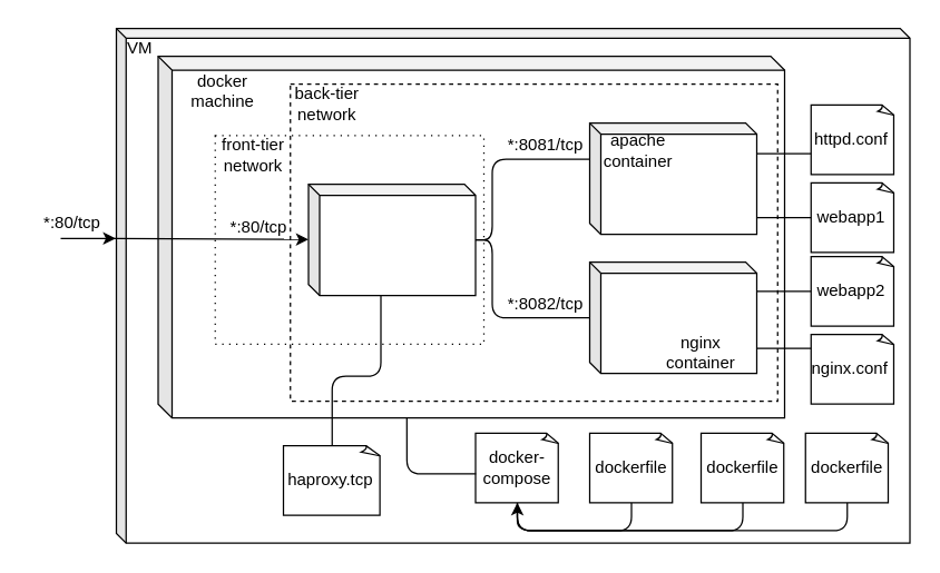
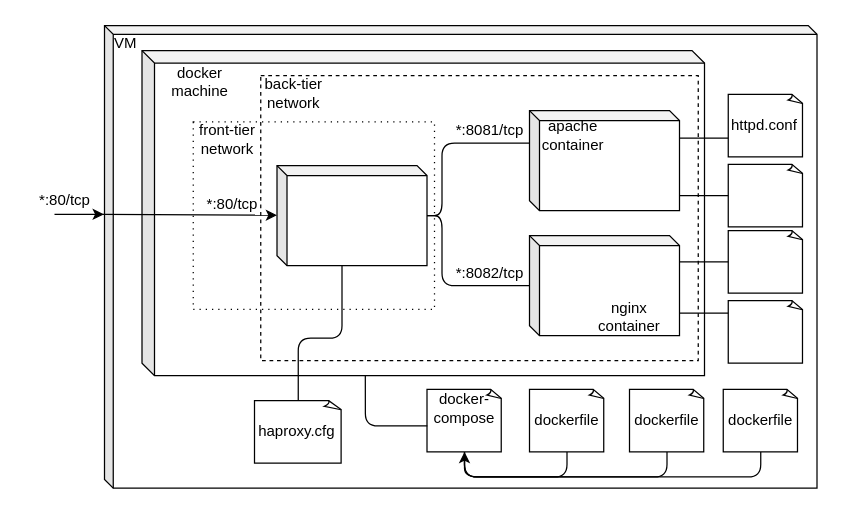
  <mxCell id="0" />
  <mxCell id="1" parent="0" />
  <mxCell id="2" value="" style="shape=cube;whiteSpace=wrap;html=1;boundedLbl=1;backgroundOutline=1;darkOpacity=0.05;darkOpacity2=0.1;size=7;" vertex="1" parent="1"><mxGeometry x="83" y="20" width="570" height="370" as="geometry" /></mxCell>
  <mxCell id="3" value="" style="shape=cube;whiteSpace=wrap;html=1;boundedLbl=1;backgroundOutline=1;darkOpacity=0.05;darkOpacity2=0.1;size=10;" vertex="1" parent="1"><mxGeometry x="113" y="40" width="450" height="260" as="geometry" /></mxCell>
  <mxCell id="4" value="" style="verticalLabelPosition=bottom;verticalAlign=top;html=1;shape=mxgraph.basic.rect;fillColor2=none;strokeWidth=1;size=20;indent=5;dashed=1;" vertex="1" parent="1"><mxGeometry x="208" y="60" width="350" height="228" as="geometry" /></mxCell>
  <mxCell id="5" value="" style="shape=cube;whiteSpace=wrap;html=1;boundedLbl=1;backgroundOutline=1;darkOpacity=0.05;darkOpacity2=0.1;size=8;" vertex="1" parent="1"><mxGeometry x="423" y="88" width="120" height="80" as="geometry" /></mxCell>
  <mxCell id="6" value="" style="shape=cube;whiteSpace=wrap;html=1;boundedLbl=1;backgroundOutline=1;darkOpacity=0.05;darkOpacity2=0.1;size=8;" vertex="1" parent="1"><mxGeometry x="423" y="188" width="120" height="80" as="geometry" /></mxCell>
  <mxCell id="7" value="apache container" style="text;html=1;strokeColor=none;fillColor=none;align=center;verticalAlign=middle;whiteSpace=wrap;rounded=0;" vertex="1" parent="1"><mxGeometry x="433" y="98" width="50" height="20" as="geometry" /></mxCell>
  <mxCell id="8" value="nginx container" style="text;html=1;strokeColor=none;fillColor=none;align=center;verticalAlign=middle;whiteSpace=wrap;rounded=0;" vertex="1" parent="1"><mxGeometry x="478" y="243" width="50" height="20" as="geometry" /></mxCell>
  <mxCell id="9" value="" style="whiteSpace=wrap;html=1;shape=mxgraph.basic.document" vertex="1" parent="1"><mxGeometry x="503" y="311" width="60" height="50" as="geometry" /></mxCell>
  <mxCell id="10" value="dockerfile" style="text;html=1;strokeColor=none;fillColor=none;align=center;verticalAlign=middle;whiteSpace=wrap;rounded=0;" vertex="1" parent="1"><mxGeometry x="508" y="326" width="50" height="20" as="geometry" /></mxCell>
  <mxCell id="11" value="" style="whiteSpace=wrap;html=1;shape=mxgraph.basic.document" vertex="1" parent="1"><mxGeometry x="423" y="311" width="60" height="50" as="geometry" /></mxCell>
  <mxCell id="12" value="dockerfile" style="text;html=1;strokeColor=none;fillColor=none;align=center;verticalAlign=middle;whiteSpace=wrap;rounded=0;" vertex="1" parent="1"><mxGeometry x="428" y="326" width="50" height="20" as="geometry" /></mxCell>
  <mxCell id="13" value="" style="whiteSpace=wrap;html=1;shape=mxgraph.basic.document" vertex="1" parent="1"><mxGeometry x="578" y="311" width="60" height="50" as="geometry" /></mxCell>
  <mxCell id="14" value="dockerfile" style="text;html=1;strokeColor=none;fillColor=none;align=center;verticalAlign=middle;whiteSpace=wrap;rounded=0;" vertex="1" parent="1"><mxGeometry x="583" y="326" width="50" height="20" as="geometry" /></mxCell>
  <mxCell id="15" value="" style="endArrow=none;html=1;exitX=0;exitY=0;exitDx=0;exitDy=26;exitPerimeter=0;strokeColor=#000000;jumpStyle=sharp;edgeStyle=orthogonalEdgeStyle;comic=0;rounded=1;" edge="1" parent="1" source="5" target="40"><mxGeometry width="50" height="50" relative="1" as="geometry"><mxPoint x="-37" y="130" as="sourcePoint" /><mxPoint x="13" y="80" as="targetPoint" /><Array as="points"><mxPoint x="353" y="114" /><mxPoint x="353" y="172" /></Array></mxGeometry></mxCell>
  <mxCell id="16" value="" style="endArrow=none;html=1;strokeColor=#000000;jumpStyle=sharp;edgeStyle=orthogonalEdgeStyle;comic=0;rounded=1;" edge="1" parent="1" source="6" target="40"><mxGeometry width="50" height="50" relative="1" as="geometry"><mxPoint x="300" y="234" as="sourcePoint" /><mxPoint x="158" y="328" as="targetPoint" /><Array as="points"><mxPoint x="353" y="228" /><mxPoint x="353" y="172" /></Array></mxGeometry></mxCell>
  <mxCell id="17" value="*:8081/tcp" style="text;html=1;strokeColor=none;fillColor=none;align=center;verticalAlign=middle;whiteSpace=wrap;rounded=0;" vertex="1" parent="1"><mxGeometry x="360" y="94" width="63" height="20" as="geometry" /></mxCell>
  <mxCell id="18" value="*:8082/tcp" style="text;html=1;strokeColor=none;fillColor=none;align=center;verticalAlign=middle;whiteSpace=wrap;rounded=0;" vertex="1" parent="1"><mxGeometry x="360" y="208" width="63" height="20" as="geometry" /></mxCell>
  <mxCell id="19" value="" style="endArrow=classic;html=1;strokeColor=#000000;exitX=-0.003;exitY=0.408;exitDx=0;exitDy=0;exitPerimeter=0;jumpStyle=none;jumpSize=0;" edge="1" parent="1" source="2" target="40"><mxGeometry width="50" height="50" relative="1" as="geometry"><mxPoint x="93" y="172" as="sourcePoint" /><mxPoint x="38" y="169.76" as="targetPoint" /></mxGeometry></mxCell>
  <mxCell id="20" value="" style="whiteSpace=wrap;html=1;shape=mxgraph.basic.document" vertex="1" parent="1"><mxGeometry x="341" y="311" width="60" height="50" as="geometry" /></mxCell>
- <mxCell id="21" value="docker-compose" style="text;html=1;strokeColor=none;fillColor=none;align=center;verticalAlign=middle;whiteSpace=wrap;rounded=0;" vertex="1" parent="1"><mxGeometry x="346" y="326" width="50" height="20" as="geometry" /></mxCell>
+ <mxCell id="21" value="docker-compose" style="text;html=1;strokeColor=none;fillColor=none;align=center;verticalAlign=middle;whiteSpace=wrap;rounded=0;" vertex="1" parent="1"><mxGeometry x="346" y="316" width="50" height="20" as="geometry" /></mxCell>
  <mxCell id="22" value="" style="endArrow=none;html=1;strokeColor=#000000;jumpStyle=sharp;edgeStyle=orthogonalEdgeStyle;comic=0;rounded=1;exitX=0.5;exitY=1;exitDx=0;exitDy=0;exitPerimeter=0;entryX=0.5;entryY=1;entryDx=0;entryDy=0;entryPerimeter=0;" edge="1" parent="1" source="20" target="11"><mxGeometry width="50" height="50" relative="1" as="geometry"><mxPoint x="439" y="346.857" as="sourcePoint" /><mxPoint x="299" y="291" as="targetPoint" /><Array as="points"><mxPoint x="371" y="381" /><mxPoint x="453" y="381" /></Array></mxGeometry></mxCell>
  <mxCell id="23" value="" style="endArrow=none;html=1;strokeColor=#000000;jumpStyle=sharp;edgeStyle=orthogonalEdgeStyle;comic=0;rounded=1;exitX=0.5;exitY=1;exitDx=0;exitDy=0;exitPerimeter=0;entryX=0.5;entryY=1;entryDx=0;entryDy=0;entryPerimeter=0;" edge="1" parent="1" source="13" target="20"><mxGeometry width="50" height="50" relative="1" as="geometry"><mxPoint x="564.05" y="376" as="sourcePoint" /><mxPoint x="484" y="361" as="targetPoint" /><Array as="points"><mxPoint x="608" y="381" /><mxPoint x="371" y="381" /></Array></mxGeometry></mxCell>
  <mxCell id="24" value="" style="endArrow=classic;html=1;strokeColor=#000000;jumpStyle=sharp;edgeStyle=orthogonalEdgeStyle;comic=0;rounded=1;exitX=0.5;exitY=1;exitDx=0;exitDy=0;exitPerimeter=0;startArrow=none;startFill=0;endFill=1;" edge="1" parent="1" source="9" target="20"><mxGeometry width="50" height="50" relative="1" as="geometry"><mxPoint x="564" y="401" as="sourcePoint" /><mxPoint x="484" y="361" as="targetPoint" /><Array as="points"><mxPoint x="533" y="381" /><mxPoint x="371" y="381" /></Array></mxGeometry></mxCell>
  <mxCell id="25" value="" style="whiteSpace=wrap;html=1;shape=mxgraph.basic.document" vertex="1" parent="1"><mxGeometry x="203" y="320" width="70" height="50" as="geometry" /></mxCell>
- <mxCell id="26" value="haproxy.tcp" style="text;html=1;strokeColor=none;fillColor=none;align=center;verticalAlign=middle;whiteSpace=wrap;rounded=0;" vertex="1" parent="1"><mxGeometry x="212" y="335" width="50" height="20" as="geometry" /></mxCell>
+ <mxCell id="26" value="haproxy.cfg" style="text;html=1;strokeColor=none;fillColor=none;align=center;verticalAlign=middle;whiteSpace=wrap;rounded=0;" vertex="1" parent="1"><mxGeometry x="212" y="335" width="50" height="20" as="geometry" /></mxCell>
  <mxCell id="27" value="" style="whiteSpace=wrap;html=1;shape=mxgraph.basic.document" vertex="1" parent="1"><mxGeometry x="582" y="75" width="60" height="50" as="geometry" /></mxCell>
  <mxCell id="28" value="httpd.conf" style="text;html=1;strokeColor=none;fillColor=none;align=center;verticalAlign=middle;whiteSpace=wrap;rounded=0;" vertex="1" parent="1"><mxGeometry x="586" y="90" width="50" height="20" as="geometry" /></mxCell>
  <mxCell id="29" value="" style="whiteSpace=wrap;html=1;shape=mxgraph.basic.document" vertex="1" parent="1"><mxGeometry x="582" y="240" width="60" height="50" as="geometry" /></mxCell>
- <mxCell id="30" value="nginx.conf" style="text;html=1;strokeColor=none;fillColor=none;align=center;verticalAlign=middle;whiteSpace=wrap;rounded=0;" vertex="1" parent="1"><mxGeometry x="585" y="255" width="50" height="20" as="geometry" /></mxCell>
  <mxCell id="31" value="" style="whiteSpace=wrap;html=1;shape=mxgraph.basic.document" vertex="1" parent="1"><mxGeometry x="582" y="131" width="60" height="50" as="geometry" /></mxCell>
- <mxCell id="32" value="webapp1" style="text;html=1;strokeColor=none;fillColor=none;align=center;verticalAlign=middle;whiteSpace=wrap;rounded=0;" vertex="1" parent="1"><mxGeometry x="586" y="146" width="50" height="20" as="geometry" /></mxCell>
  <mxCell id="33" value="" style="whiteSpace=wrap;html=1;shape=mxgraph.basic.document" vertex="1" parent="1"><mxGeometry x="582" y="184" width="60" height="50" as="geometry" /></mxCell>
- <mxCell id="34" value="webapp2" style="text;html=1;strokeColor=none;fillColor=none;align=center;verticalAlign=middle;whiteSpace=wrap;rounded=0;" vertex="1" parent="1"><mxGeometry x="586" y="199" width="50" height="20" as="geometry" /></mxCell>
  <mxCell id="35" value="docker machine" style="text;html=1;strokeColor=none;fillColor=none;align=center;verticalAlign=middle;whiteSpace=wrap;rounded=0;" vertex="1" parent="1"><mxGeometry x="128" y="55" width="63" height="20" as="geometry" /></mxCell>
  <mxCell id="36" value="VM" style="text;html=1;strokeColor=none;fillColor=none;align=center;verticalAlign=middle;whiteSpace=wrap;rounded=0;" vertex="1" parent="1"><mxGeometry x="80" y="24" width="40" height="20" as="geometry" /></mxCell>
  <mxCell id="37" value="back-tier network" style="text;html=1;strokeColor=none;fillColor=none;align=center;verticalAlign=middle;whiteSpace=wrap;rounded=0;" vertex="1" parent="1"><mxGeometry x="203" y="64" width="63" height="20" as="geometry" /></mxCell>
  <mxCell id="38" value="" style="verticalLabelPosition=bottom;verticalAlign=top;html=1;shape=mxgraph.basic.rect;fillColor2=none;strokeWidth=1;size=20;indent=5;dashed=1;fillColor=none;dashPattern=1 4;" vertex="1" parent="1"><mxGeometry x="154" y="97" width="193" height="150" as="geometry" /></mxCell>
  <mxCell id="39" value="front-tier network" style="text;html=1;strokeColor=none;fillColor=none;align=center;verticalAlign=middle;whiteSpace=wrap;rounded=0;" vertex="1" parent="1"><mxGeometry x="150" y="101" width="63" height="20" as="geometry" /></mxCell>
  <mxCell id="40" value="" style="shape=cube;whiteSpace=wrap;html=1;boundedLbl=1;backgroundOutline=1;darkOpacity=0.05;darkOpacity2=0.1;size=8;fillColor=none;" vertex="1" parent="1"><mxGeometry x="221" y="132" width="120" height="80" as="geometry" /></mxCell>
  <mxCell id="41" value="" style="endArrow=classic;html=1;strokeColor=#000000;entryX=-0.001;entryY=0.408;entryDx=0;entryDy=0;entryPerimeter=0;jumpStyle=sharp;" edge="1" parent="1" target="2"><mxGeometry width="50" height="50" relative="1" as="geometry"><mxPoint x="43" y="171" as="sourcePoint" /><mxPoint x="83" y="174" as="targetPoint" /></mxGeometry></mxCell>
  <mxCell id="42" value="*:80/tcp" style="text;html=1;strokeColor=none;fillColor=none;align=center;verticalAlign=middle;whiteSpace=wrap;rounded=0;" vertex="1" parent="1"><mxGeometry x="20" y="150" width="63" height="20" as="geometry" /></mxCell>
  <mxCell id="43" value="*:80/tcp" style="text;html=1;strokeColor=none;fillColor=none;align=center;verticalAlign=middle;whiteSpace=wrap;rounded=0;" vertex="1" parent="1"><mxGeometry x="154" y="153" width="63" height="20" as="geometry" /></mxCell>
  <mxCell id="44" value="" style="endArrow=none;html=1;strokeColor=#000000;jumpStyle=sharp;edgeStyle=orthogonalEdgeStyle;comic=0;rounded=1;entryX=0.397;entryY=1;entryDx=0;entryDy=0;entryPerimeter=0;exitX=0.005;exitY=0.585;exitDx=0;exitDy=0;exitPerimeter=0;" edge="1" parent="1" source="20" target="3"><mxGeometry width="50" height="50" relative="1" as="geometry"><mxPoint x="341" y="331" as="sourcePoint" /><mxPoint x="351" y="181.588" as="targetPoint" /><Array as="points"><mxPoint x="292" y="340" /></Array></mxGeometry></mxCell>
  <mxCell id="45" value="" style="endArrow=none;html=1;strokeColor=#000000;jumpStyle=sharp;edgeStyle=orthogonalEdgeStyle;comic=0;rounded=1;" edge="1" parent="1" source="27" target="5"><mxGeometry width="50" height="50" relative="1" as="geometry"><mxPoint x="594.996" y="123.003" as="sourcePoint" /><mxPoint x="512.71" y="180.717" as="targetPoint" /><Array as="points"><mxPoint x="563" y="110" /><mxPoint x="563" y="110" /></Array></mxGeometry></mxCell>
  <mxCell id="46" value="" style="endArrow=none;html=1;strokeColor=#000000;jumpStyle=sharp;edgeStyle=orthogonalEdgeStyle;comic=0;rounded=1;" edge="1" parent="1" source="31" target="5"><mxGeometry width="50" height="50" relative="1" as="geometry"><mxPoint x="592" y="119.907" as="sourcePoint" /><mxPoint x="553" y="119.907" as="targetPoint" /><Array as="points"><mxPoint x="563" y="156" /><mxPoint x="563" y="156" /></Array></mxGeometry></mxCell>
  <mxCell id="47" value="" style="endArrow=none;html=1;strokeColor=#000000;jumpStyle=sharp;edgeStyle=orthogonalEdgeStyle;comic=0;rounded=1;" edge="1" parent="1" source="33" target="6"><mxGeometry width="50" height="50" relative="1" as="geometry"><mxPoint x="592" y="120" as="sourcePoint" /><mxPoint x="553" y="120" as="targetPoint" /><Array as="points"><mxPoint x="553" y="209" /><mxPoint x="553" y="209" /></Array></mxGeometry></mxCell>
  <mxCell id="48" value="" style="endArrow=none;html=1;strokeColor=#000000;jumpStyle=sharp;edgeStyle=orthogonalEdgeStyle;comic=0;rounded=1;" edge="1" parent="1" source="29" target="6"><mxGeometry width="50" height="50" relative="1" as="geometry"><mxPoint x="592" y="218.905" as="sourcePoint" /><mxPoint x="552.16" y="219.2" as="targetPoint" /><Array as="points"><mxPoint x="563" y="250" /><mxPoint x="563" y="250" /></Array></mxGeometry></mxCell>
  <mxCell id="49" value="" style="endArrow=none;html=1;strokeColor=#000000;jumpStyle=sharp;edgeStyle=orthogonalEdgeStyle;comic=0;rounded=1;exitX=0.5;exitY=0;exitDx=0;exitDy=0;exitPerimeter=0;" edge="1" parent="1" source="25" target="40"><mxGeometry width="50" height="50" relative="1" as="geometry"><mxPoint x="282.998" y="334.997" as="sourcePoint" /><mxPoint x="364.902" y="334.997" as="targetPoint" /><Array as="points"><mxPoint x="238" y="270" /><mxPoint x="273" y="270" /></Array></mxGeometry></mxCell>
